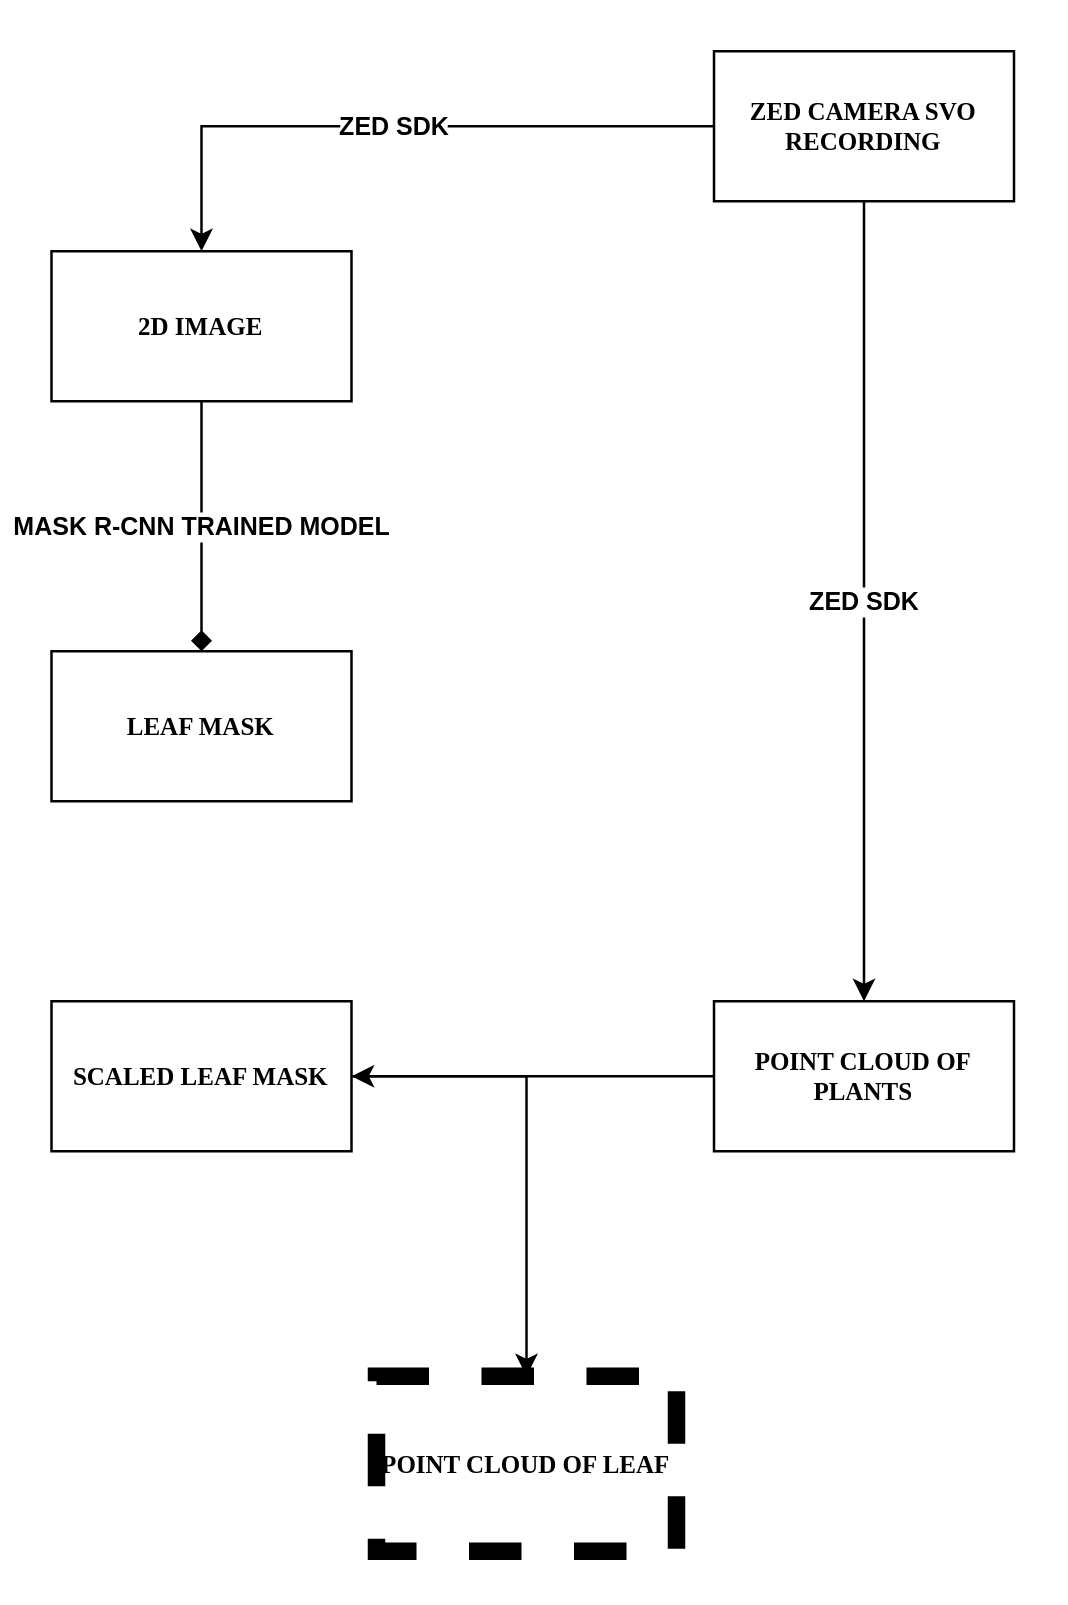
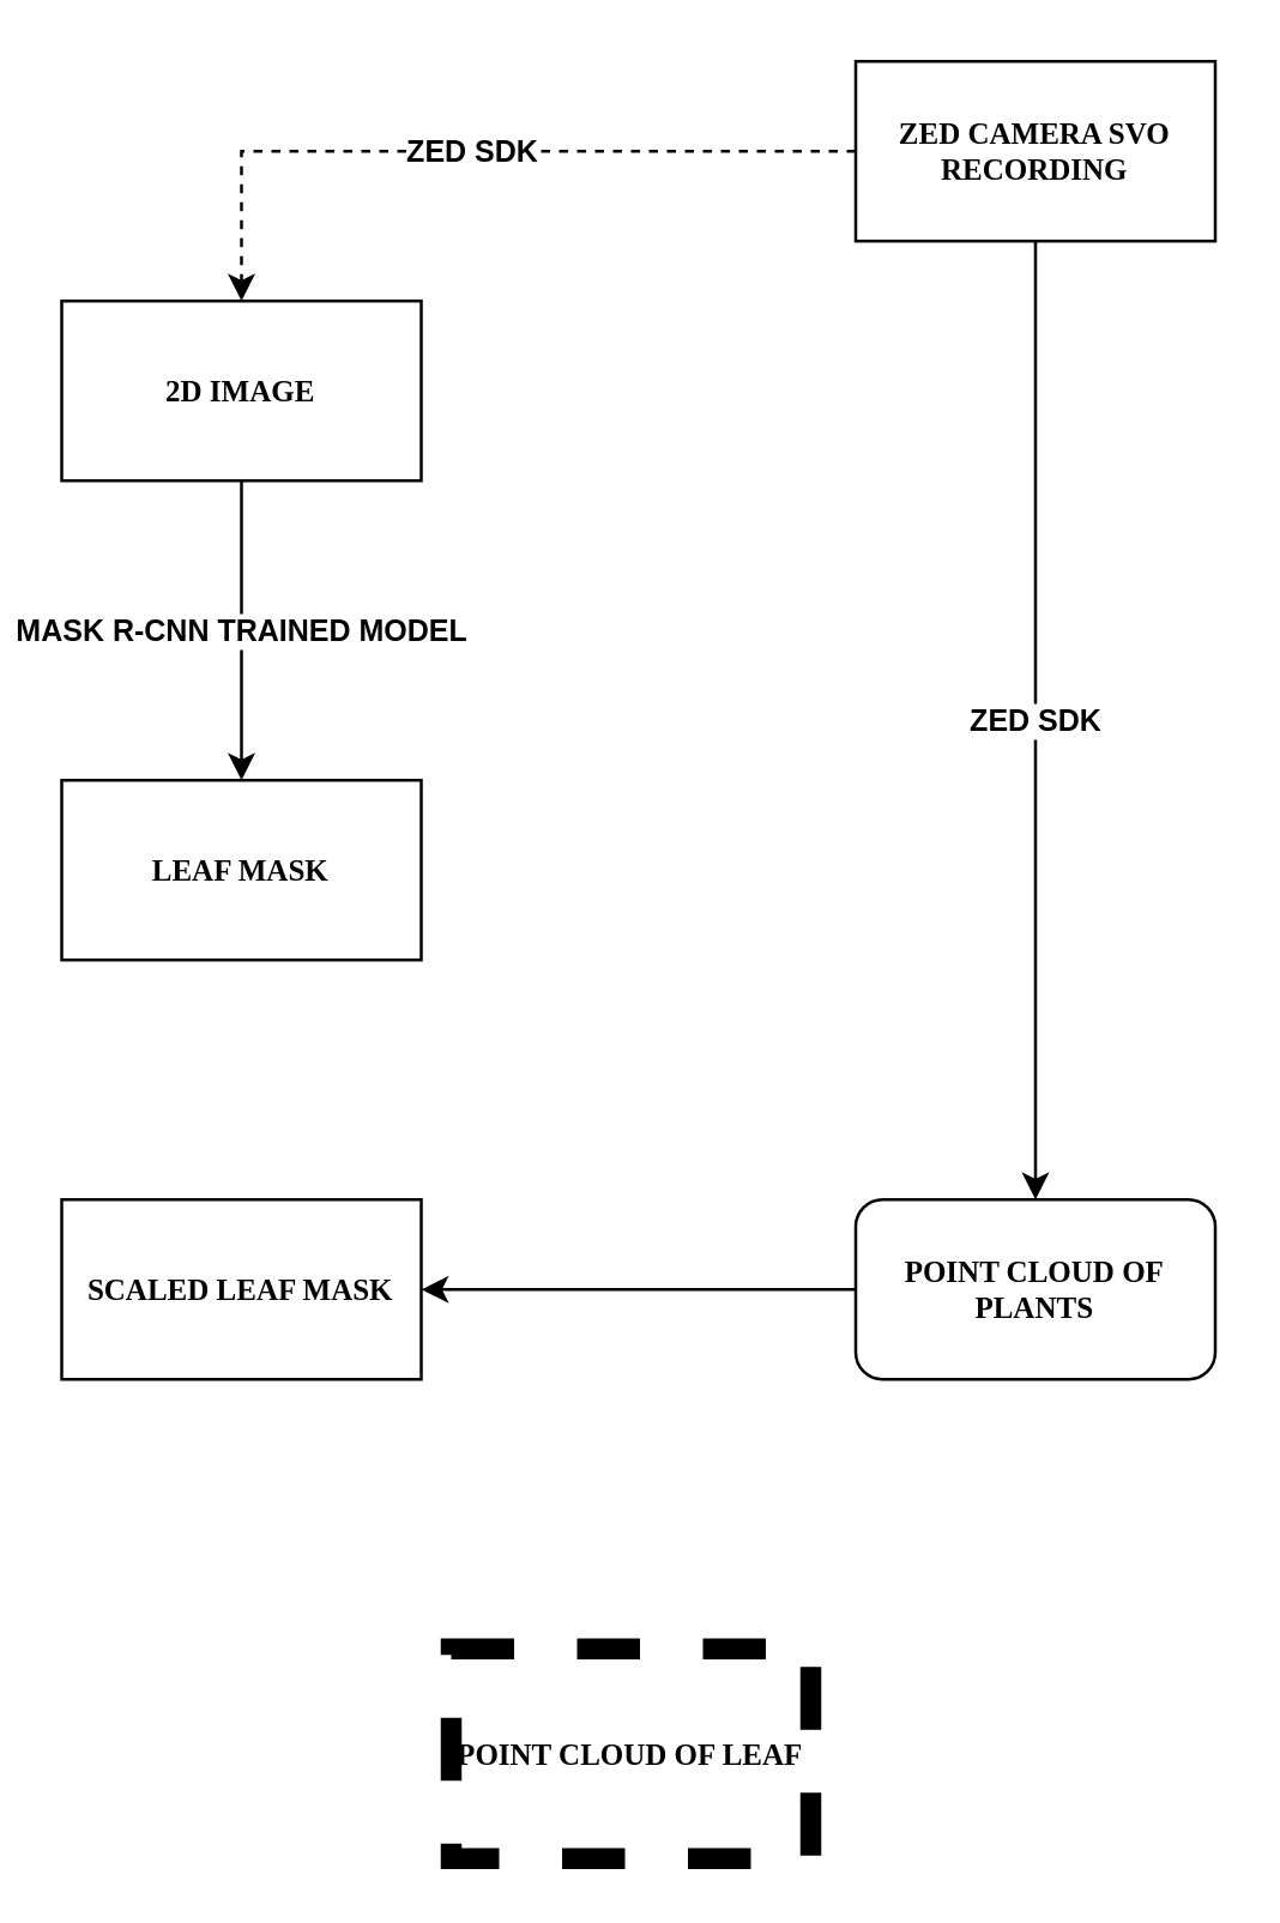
  <mxCell id="0" />
  <mxCell id="1" parent="0" />
- <mxCell id="2" value="ZED SDK" style="edgeStyle=orthogonalEdgeStyle;rounded=0;orthogonalLoop=1;jettySize=auto;html=1;fontSize=10;fontStyle=1" parent="1" source="4" target="11" edge="1"><mxGeometry relative="1" as="geometry" /></mxCell>
+ <mxCell id="2" value="ZED SDK" style="edgeStyle=orthogonalEdgeStyle;rounded=0;orthogonalLoop=1;jettySize=auto;html=1;fontSize=10;fontStyle=1;dashed=1;" parent="1" source="4" target="11" edge="1"><mxGeometry relative="1" as="geometry" /></mxCell>
  <mxCell id="3" value="ZED SDK" style="edgeStyle=orthogonalEdgeStyle;rounded=0;orthogonalLoop=1;jettySize=auto;html=1;exitX=0.5;exitY=1;exitDx=0;exitDy=0;entryX=0.5;entryY=0;entryDx=0;entryDy=0;fontSize=10;fontStyle=1" parent="1" source="4" target="6" edge="1"><mxGeometry relative="1" as="geometry" /></mxCell>
  <mxCell id="4" value="ZED CAMERA SVO RECORDING" style="rounded=0;whiteSpace=wrap;html=1;shadow=0;labelBackgroundColor=none;strokeWidth=1;fontFamily=Verdana;fontSize=10;align=center;fontStyle=1" parent="1" vertex="1"><mxGeometry x="285" y="20" width="120" height="60" as="geometry" /></mxCell>
  <mxCell id="5" style="edgeStyle=orthogonalEdgeStyle;rounded=0;orthogonalLoop=1;jettySize=auto;html=1;" edge="1" parent="1" source="6" target="9"><mxGeometry relative="1" as="geometry"><mxPoint x="210" y="430" as="targetPoint" /></mxGeometry></mxCell>
- <mxCell id="6" value="POINT CLOUD OF PLANTS" style="whiteSpace=wrap;html=1;fontSize=10;fontFamily=Verdana;rounded=0;shadow=0;labelBackgroundColor=none;strokeWidth=1;fontStyle=1" parent="1" vertex="1"><mxGeometry x="285" y="400" width="120" height="60" as="geometry" /></mxCell>
+ <mxCell id="6" value="POINT CLOUD OF PLANTS" style="whiteSpace=wrap;html=1;fontSize=10;fontFamily=Verdana;shadow=0;labelBackgroundColor=none;strokeWidth=1;fontStyle=1;rounded=1;" parent="1" vertex="1"><mxGeometry x="285" y="400" width="120" height="60" as="geometry" /></mxCell>
  <mxCell id="7" value="LEAF MASK" style="whiteSpace=wrap;html=1;fontSize=10;fontFamily=Verdana;rounded=0;shadow=0;labelBackgroundColor=none;strokeWidth=1;fontStyle=1" parent="1" vertex="1"><mxGeometry x="20" y="260" width="120" height="60" as="geometry" /></mxCell>
- <mxCell id="8" style="edgeStyle=orthogonalEdgeStyle;rounded=0;orthogonalLoop=1;jettySize=auto;html=1;entryX=0.5;entryY=0;entryDx=0;entryDy=0;" edge="1" parent="1" source="9" target="12"><mxGeometry relative="1" as="geometry" /></mxCell>
  <mxCell id="9" value="SCALED LEAF MASK" style="whiteSpace=wrap;html=1;fontSize=10;fontFamily=Verdana;rounded=0;shadow=0;labelBackgroundColor=none;strokeWidth=1;fontStyle=1" parent="1" vertex="1"><mxGeometry x="20" y="400" width="120" height="60" as="geometry" /></mxCell>
- <mxCell id="10" value="MASK R-CNN TRAINED MODEL" style="edgeStyle=orthogonalEdgeStyle;rounded=0;orthogonalLoop=1;jettySize=auto;html=1;exitX=0.5;exitY=1;exitDx=0;exitDy=0;entryX=0.5;entryY=0;entryDx=0;entryDy=0;fontSize=10;fontStyle=1;endArrow=diamond;" parent="1" source="11" target="7" edge="1"><mxGeometry relative="1" as="geometry" /></mxCell>
+ <mxCell id="10" value="MASK R-CNN TRAINED MODEL" style="edgeStyle=orthogonalEdgeStyle;rounded=0;orthogonalLoop=1;jettySize=auto;html=1;exitX=0.5;exitY=1;exitDx=0;exitDy=0;entryX=0.5;entryY=0;entryDx=0;entryDy=0;fontSize=10;fontStyle=1" parent="1" source="11" target="7" edge="1"><mxGeometry relative="1" as="geometry" /></mxCell>
  <mxCell id="11" value="2D IMAGE" style="whiteSpace=wrap;html=1;fontSize=10;fontFamily=Verdana;rounded=0;shadow=0;labelBackgroundColor=none;strokeWidth=1;fontStyle=1" parent="1" vertex="1"><mxGeometry x="20" y="100" width="120" height="60" as="geometry" /></mxCell>
  <mxCell id="12" value="POINT CLOUD OF LEAF" style="whiteSpace=wrap;html=1;fontSize=10;fontFamily=Verdana;rounded=0;shadow=0;labelBackgroundColor=none;strokeWidth=7;fontStyle=1;dashed=1;" vertex="1" parent="1"><mxGeometry x="150" y="550" width="120" height="70" as="geometry" /></mxCell>
